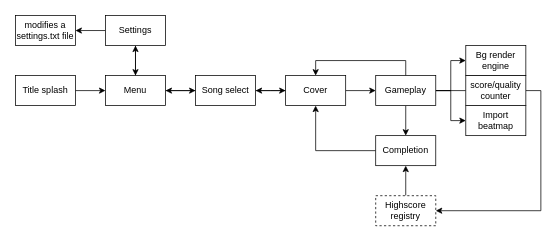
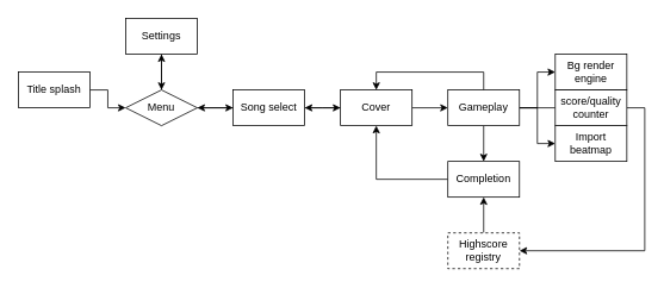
  <mxCell id="0" />
  <mxCell id="1" parent="0" />
  <mxCell id="2" value="" style="edgeStyle=orthogonalEdgeStyle;rounded=0;orthogonalLoop=1;jettySize=auto;html=1;" edge="1" parent="1" source="3" target="6"><mxGeometry relative="1" as="geometry" /></mxCell>
- <mxCell id="3" value="&lt;div&gt;Title splash&lt;/div&gt;" style="rounded=0;whiteSpace=wrap;html=1;" vertex="1" parent="1"><mxGeometry x="20" y="100" width="80" height="40" as="geometry" /></mxCell>
+ <mxCell id="3" value="&lt;div&gt;Title splash&lt;/div&gt;" style="rounded=0;whiteSpace=wrap;html=1;" vertex="1" parent="1"><mxGeometry x="20" y="80" width="80" height="40" as="geometry" /></mxCell>
  <mxCell id="4" value="" style="edgeStyle=orthogonalEdgeStyle;rounded=0;orthogonalLoop=1;jettySize=auto;html=1;" edge="1" parent="1" source="6" target="9"><mxGeometry relative="1" as="geometry" /></mxCell>
  <mxCell id="5" value="" style="edgeStyle=orthogonalEdgeStyle;rounded=0;orthogonalLoop=1;jettySize=auto;html=1;" edge="1" parent="1" source="6" target="22"><mxGeometry relative="1" as="geometry" /></mxCell>
- <mxCell id="6" value="&lt;div&gt;Menu&lt;/div&gt;" style="rounded=0;whiteSpace=wrap;html=1;" vertex="1" parent="1"><mxGeometry x="140" y="100" width="80" height="40" as="geometry" /></mxCell>
+ <mxCell id="6" value="&lt;div&gt;Menu&lt;/div&gt;" style="rhombus;whiteSpace=wrap;html=1;" vertex="1" parent="1"><mxGeometry x="140" y="100" width="80" height="40" as="geometry" /></mxCell>
  <mxCell id="7" value="" style="edgeStyle=orthogonalEdgeStyle;rounded=0;orthogonalLoop=1;jettySize=auto;html=1;" edge="1" parent="1" source="9" target="6"><mxGeometry relative="1" as="geometry" /></mxCell>
- <mxCell id="8" value="" style="edgeStyle=orthogonalEdgeStyle;rounded=0;orthogonalLoop=1;jettySize=auto;html=1;" edge="1" parent="1" source="9" target="10"><mxGeometry relative="1" as="geometry" /></mxCell>
  <mxCell id="9" value="&lt;div&gt;Settings&lt;/div&gt;" style="rounded=0;whiteSpace=wrap;html=1;" vertex="1" parent="1"><mxGeometry x="140" y="20" width="80" height="40" as="geometry" /></mxCell>
- <mxCell id="10" value="modifies a settings.txt file" style="rounded=0;whiteSpace=wrap;html=1;" vertex="1" parent="1"><mxGeometry x="20" y="20" width="80" height="40" as="geometry" /></mxCell>
  <mxCell id="11" value="" style="edgeStyle=orthogonalEdgeStyle;rounded=0;orthogonalLoop=1;jettySize=auto;html=1;" edge="1" parent="1" source="13" target="19"><mxGeometry relative="1" as="geometry" /></mxCell>
  <mxCell id="12" style="edgeStyle=orthogonalEdgeStyle;rounded=0;orthogonalLoop=1;jettySize=auto;html=1;" edge="1" parent="1" source="13"><mxGeometry relative="1" as="geometry"><mxPoint x="340" y="120" as="targetPoint" /></mxGeometry></mxCell>
  <mxCell id="13" value="Cover" style="rounded=0;whiteSpace=wrap;html=1;" vertex="1" parent="1"><mxGeometry x="380" y="100" width="80" height="40" as="geometry" /></mxCell>
  <mxCell id="14" style="edgeStyle=orthogonalEdgeStyle;rounded=0;orthogonalLoop=1;jettySize=auto;html=1;entryX=0.5;entryY=0;entryDx=0;entryDy=0;exitX=0.5;exitY=0;exitDx=0;exitDy=0;" edge="1" parent="1" source="19" target="13"><mxGeometry relative="1" as="geometry" /></mxCell>
  <mxCell id="15" style="edgeStyle=orthogonalEdgeStyle;rounded=0;orthogonalLoop=1;jettySize=auto;html=1;entryX=0.5;entryY=0;entryDx=0;entryDy=0;" edge="1" parent="1" source="19" target="26"><mxGeometry relative="1" as="geometry" /></mxCell>
  <mxCell id="16" style="edgeStyle=orthogonalEdgeStyle;rounded=0;orthogonalLoop=1;jettySize=auto;html=1;exitX=1;exitY=0.5;exitDx=0;exitDy=0;entryX=0;entryY=0.5;entryDx=0;entryDy=0;" edge="1" parent="1" source="19" target="23"><mxGeometry relative="1" as="geometry" /></mxCell>
  <mxCell id="17" style="edgeStyle=orthogonalEdgeStyle;rounded=0;orthogonalLoop=1;jettySize=auto;html=1;entryX=0;entryY=0.5;entryDx=0;entryDy=0;" edge="1" parent="1" source="19" target="24"><mxGeometry relative="1" as="geometry" /></mxCell>
  <mxCell id="18" style="edgeStyle=orthogonalEdgeStyle;rounded=0;orthogonalLoop=1;jettySize=auto;html=1;entryX=0;entryY=0.5;entryDx=0;entryDy=0;endArrow=none;" edge="1" parent="1" source="19" target="30"><mxGeometry relative="1" as="geometry" /></mxCell>
  <mxCell id="19" value="Gameplay" style="rounded=0;whiteSpace=wrap;html=1;" vertex="1" parent="1"><mxGeometry x="500" y="100" width="80" height="40" as="geometry" /></mxCell>
  <mxCell id="20" value="" style="edgeStyle=orthogonalEdgeStyle;rounded=0;orthogonalLoop=1;jettySize=auto;html=1;" edge="1" parent="1" source="22" target="13"><mxGeometry relative="1" as="geometry" /></mxCell>
  <mxCell id="21" style="edgeStyle=orthogonalEdgeStyle;rounded=0;orthogonalLoop=1;jettySize=auto;html=1;" edge="1" parent="1" source="22" target="6"><mxGeometry relative="1" as="geometry" /></mxCell>
  <mxCell id="22" value="Song select" style="rounded=0;whiteSpace=wrap;html=1;" vertex="1" parent="1"><mxGeometry x="260" y="100" width="80" height="40" as="geometry" /></mxCell>
  <mxCell id="23" value="Bg render engine" style="rounded=0;whiteSpace=wrap;html=1;" vertex="1" parent="1"><mxGeometry x="620" y="60" width="80" height="40" as="geometry" /></mxCell>
  <mxCell id="24" value="Import beatmap" style="rounded=0;whiteSpace=wrap;html=1;" vertex="1" parent="1"><mxGeometry x="620" y="140" width="80" height="40" as="geometry" /></mxCell>
  <mxCell id="25" style="edgeStyle=orthogonalEdgeStyle;rounded=0;orthogonalLoop=1;jettySize=auto;html=1;entryX=0.5;entryY=1;entryDx=0;entryDy=0;" edge="1" parent="1" source="26" target="13"><mxGeometry relative="1" as="geometry" /></mxCell>
  <mxCell id="26" value="Completion" style="rounded=0;whiteSpace=wrap;html=1;" vertex="1" parent="1"><mxGeometry x="500" y="180" width="80" height="40" as="geometry" /></mxCell>
  <mxCell id="27" style="edgeStyle=orthogonalEdgeStyle;rounded=0;orthogonalLoop=1;jettySize=auto;html=1;entryX=0.5;entryY=1;entryDx=0;entryDy=0;" edge="1" parent="1" source="28" target="26"><mxGeometry relative="1" as="geometry" /></mxCell>
  <mxCell id="28" value="&lt;div&gt;Highscore registry&lt;/div&gt;" style="rounded=0;whiteSpace=wrap;html=1;dashed=1;" vertex="1" parent="1"><mxGeometry x="500" y="260" width="80" height="40" as="geometry" /></mxCell>
  <mxCell id="29" style="edgeStyle=orthogonalEdgeStyle;rounded=0;orthogonalLoop=1;jettySize=auto;html=1;entryX=1;entryY=0.5;entryDx=0;entryDy=0;" edge="1" parent="1" source="30" target="28"><mxGeometry relative="1" as="geometry"><Array as="points"><mxPoint x="720" y="120" /><mxPoint x="720" y="280" /></Array></mxGeometry></mxCell>
  <mxCell id="30" value="score/quality counter" style="rounded=0;whiteSpace=wrap;html=1;" vertex="1" parent="1"><mxGeometry x="620" y="100" width="80" height="40" as="geometry" /></mxCell>
